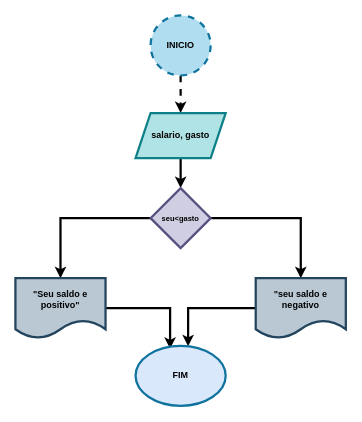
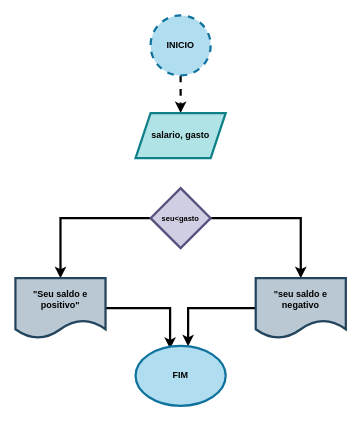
  <mxCell id="0" />
  <mxCell id="1" parent="0" />
  <mxCell id="2" value="" style="edgeStyle=orthogonalEdgeStyle;rounded=0;orthogonalLoop=1;jettySize=auto;html=1;strokeWidth=3;fontStyle=1;dashed=1;" edge="1" parent="1" source="3" target="5"><mxGeometry relative="1" as="geometry" /></mxCell>
  <mxCell id="3" value="INICIO" style="ellipse;whiteSpace=wrap;html=1;aspect=fixed;strokeWidth=3;fontStyle=1;fillColor=#b1ddf0;strokeColor=#10739e;dashed=1;" vertex="1" parent="1"><mxGeometry x="200" y="20" width="80" height="80" as="geometry" /></mxCell>
- <mxCell id="4" value="" style="edgeStyle=orthogonalEdgeStyle;rounded=0;orthogonalLoop=1;jettySize=auto;html=1;strokeWidth=3;fontStyle=1" edge="1" parent="1" source="5" target="8"><mxGeometry relative="1" as="geometry" /></mxCell>
  <mxCell id="5" value="salario, gasto" style="shape=parallelogram;perimeter=parallelogramPerimeter;whiteSpace=wrap;html=1;fixedSize=1;strokeWidth=3;fontStyle=1;fillColor=#b0e3e6;strokeColor=#0e8088;" vertex="1" parent="1"><mxGeometry x="180" y="150" width="120" height="60" as="geometry" /></mxCell>
  <mxCell id="6" value="" style="edgeStyle=orthogonalEdgeStyle;rounded=0;orthogonalLoop=1;jettySize=auto;html=1;strokeWidth=3;fontStyle=1" edge="1" parent="1" source="8" target="10"><mxGeometry relative="1" as="geometry" /></mxCell>
  <mxCell id="7" value="" style="edgeStyle=orthogonalEdgeStyle;rounded=0;orthogonalLoop=1;jettySize=auto;html=1;strokeWidth=3;fontStyle=1" edge="1" parent="1" source="8" target="12"><mxGeometry relative="1" as="geometry" /></mxCell>
  <mxCell id="8" value="&lt;font style=&quot;font-size: 10px;&quot;&gt;seu&amp;lt;gasto&lt;/font&gt;" style="rhombus;whiteSpace=wrap;html=1;strokeWidth=3;fontStyle=1;fillColor=#d0cee2;strokeColor=#56517e;" vertex="1" parent="1"><mxGeometry x="200" y="250" width="80" height="80" as="geometry" /></mxCell>
  <mxCell id="9" style="edgeStyle=orthogonalEdgeStyle;rounded=0;orthogonalLoop=1;jettySize=auto;html=1;entryX=0.383;entryY=0.05;entryDx=0;entryDy=0;entryPerimeter=0;strokeWidth=3;fontStyle=1" edge="1" parent="1" source="10" target="13"><mxGeometry relative="1" as="geometry" /></mxCell>
  <mxCell id="10" value="&quot;Seu saldo e positivo&quot;" style="shape=document;whiteSpace=wrap;html=1;boundedLbl=1;strokeWidth=3;fontStyle=1;fillColor=#bac8d3;strokeColor=#23445d;" vertex="1" parent="1"><mxGeometry x="20" y="370" width="120" height="80" as="geometry" /></mxCell>
  <mxCell id="11" style="edgeStyle=orthogonalEdgeStyle;rounded=0;orthogonalLoop=1;jettySize=auto;html=1;entryX=0.583;entryY=0.008;entryDx=0;entryDy=0;entryPerimeter=0;fontStyle=1;strokeWidth=3;" edge="1" parent="1" source="12" target="13"><mxGeometry relative="1" as="geometry" /></mxCell>
  <mxCell id="12" value="&quot;seu saldo e negativo" style="shape=document;whiteSpace=wrap;html=1;boundedLbl=1;strokeWidth=3;fontStyle=1;fillColor=#bac8d3;strokeColor=#23445d;" vertex="1" parent="1"><mxGeometry x="340" y="370" width="120" height="80" as="geometry" /></mxCell>
- <mxCell id="13" value="FIM" style="ellipse;whiteSpace=wrap;html=1;strokeWidth=3;fontStyle=1;fillColor=#dae8fc;strokeColor=#10739e;" vertex="1" parent="1"><mxGeometry x="180" y="460" width="120" height="80" as="geometry" /></mxCell>
+ <mxCell id="13" value="FIM" style="ellipse;whiteSpace=wrap;html=1;strokeWidth=3;fontStyle=1;fillColor=#b1ddf0;strokeColor=#10739e;" vertex="1" parent="1"><mxGeometry x="180" y="460" width="120" height="80" as="geometry" /></mxCell>
